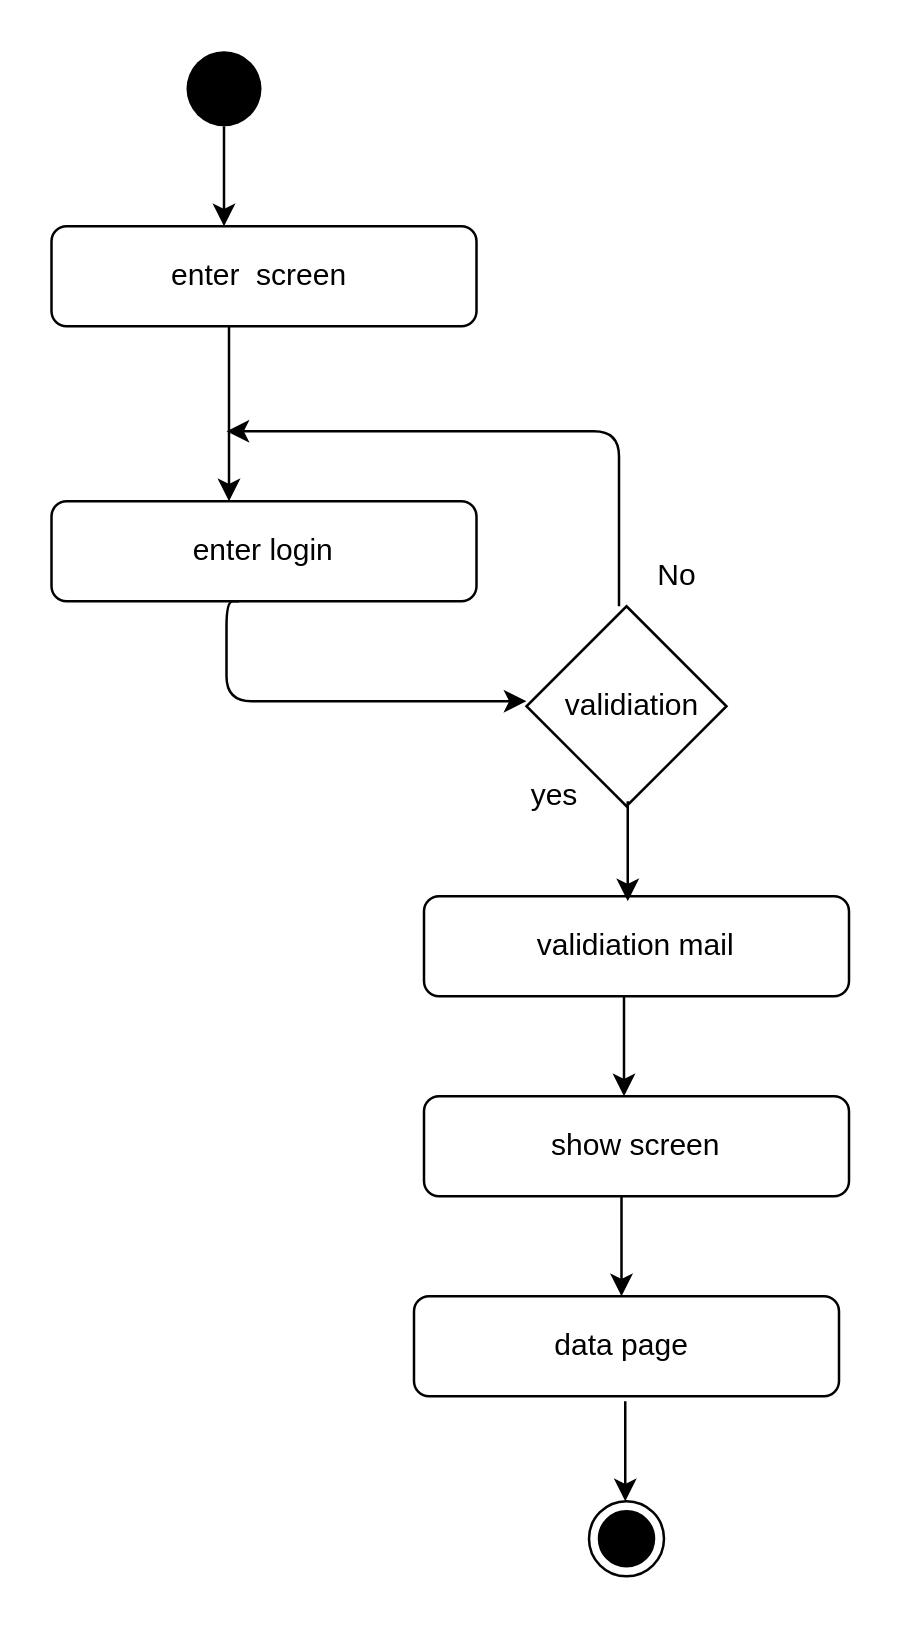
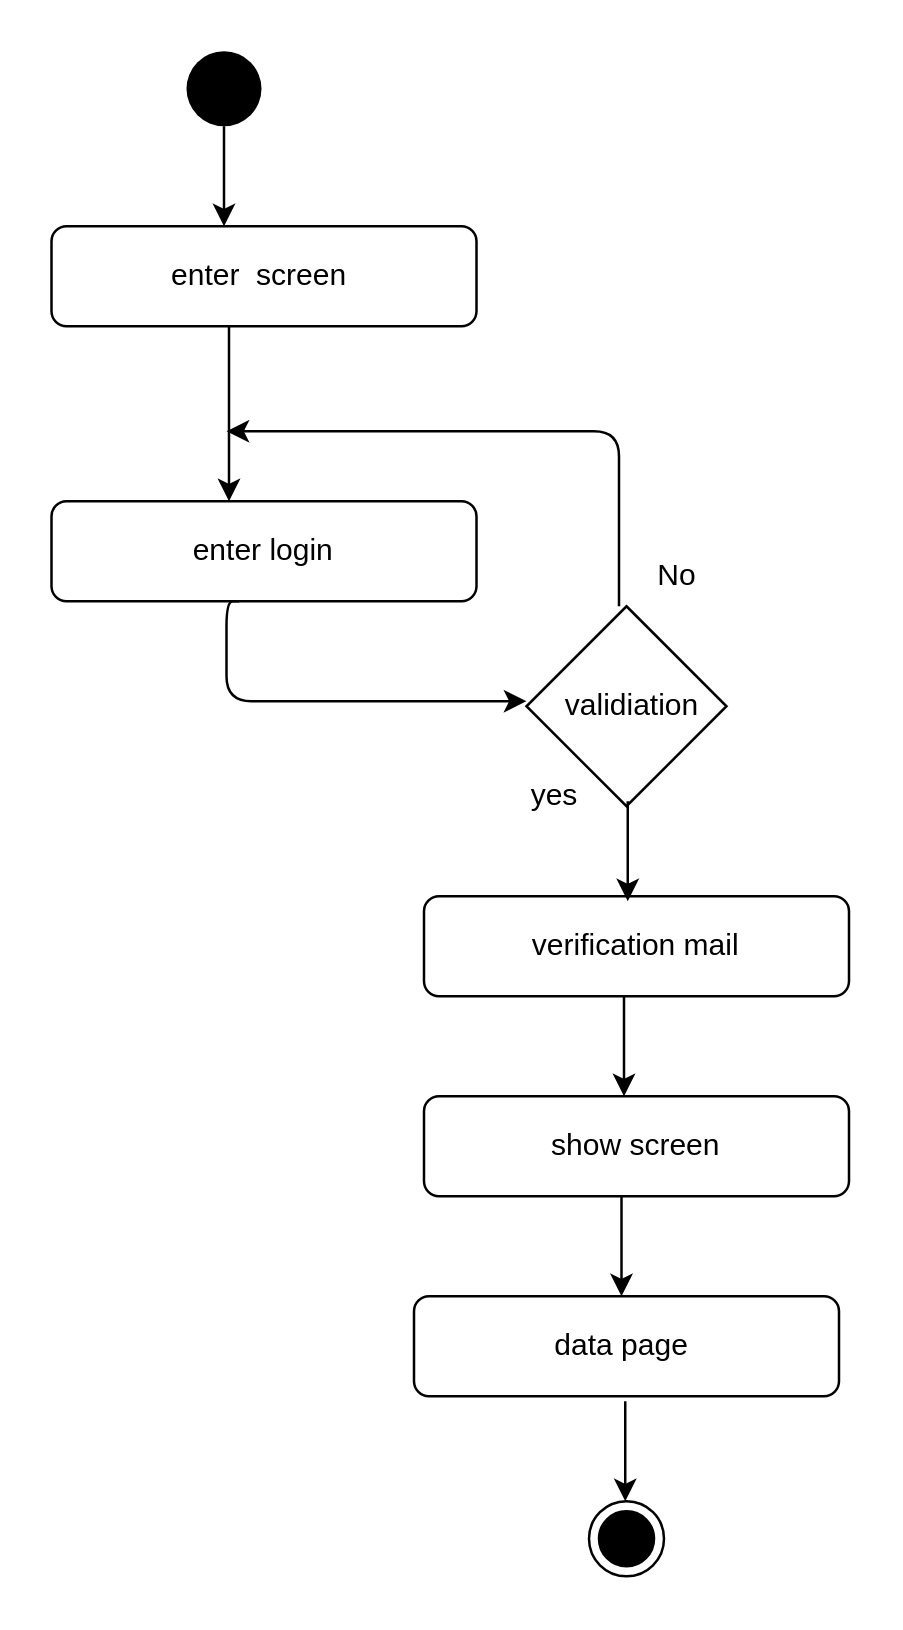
  <mxCell id="0" />
  <mxCell id="1" parent="0" />
  <mxCell id="2" value="" style="ellipse;fillColor=#000000;strokeColor=none;" vertex="1" parent="1"><mxGeometry x="74" y="20" width="30" height="30" as="geometry" /></mxCell>
  <mxCell id="3" value="" style="edgeStyle=segmentEdgeStyle;endArrow=classic;html=1;exitX=0.5;exitY=1;exitDx=0;exitDy=0;" edge="1" parent="1"><mxGeometry width="50" height="50" relative="1" as="geometry"><mxPoint x="89" y="50" as="sourcePoint" /><mxPoint x="89" y="90" as="targetPoint" /></mxGeometry></mxCell>
  <mxCell id="4" value="enter&amp;nbsp; screen&amp;nbsp;" style="shape=ext;rounded=1;html=1;whiteSpace=wrap;" vertex="1" parent="1"><mxGeometry x="20" y="90" width="170" height="40" as="geometry" /></mxCell>
  <mxCell id="5" value="" style="edgeStyle=segmentEdgeStyle;endArrow=classic;html=1;exitX=0.5;exitY=1;exitDx=0;exitDy=0;" edge="1" parent="1"><mxGeometry width="50" height="50" relative="1" as="geometry"><mxPoint x="91" y="130" as="sourcePoint" /><mxPoint x="91" y="200" as="targetPoint" /></mxGeometry></mxCell>
  <mxCell id="6" value="enter login" style="shape=ext;rounded=1;html=1;whiteSpace=wrap;" vertex="1" parent="1"><mxGeometry x="20" y="200" width="170" height="40" as="geometry" /></mxCell>
  <mxCell id="7" value="" style="edgeStyle=segmentEdgeStyle;endArrow=classic;html=1;exitX=0.5;exitY=1;exitDx=0;exitDy=0;" edge="1" parent="1"><mxGeometry width="50" height="50" relative="1" as="geometry"><mxPoint x="95" y="240" as="sourcePoint" /><mxPoint x="210" y="280" as="targetPoint" /><Array as="points"><mxPoint x="90" y="240" /><mxPoint x="90" y="280" /></Array></mxGeometry></mxCell>
  <mxCell id="8" value="" style="rhombus;whiteSpace=wrap;html=1;" vertex="1" parent="1"><mxGeometry x="210" y="242" width="80" height="80" as="geometry" /></mxCell>
  <mxCell id="9" value="validiation" style="text;html=1;align=center;verticalAlign=middle;resizable=0;points=[];autosize=1;" vertex="1" parent="1"><mxGeometry x="217" y="272" width="70" height="20" as="geometry" /></mxCell>
  <mxCell id="10" value="" style="edgeStyle=segmentEdgeStyle;endArrow=classic;html=1;" edge="1" parent="1"><mxGeometry width="50" height="50" relative="1" as="geometry"><mxPoint x="247" y="242" as="sourcePoint" /><mxPoint x="90" y="172" as="targetPoint" /><Array as="points"><mxPoint x="247" y="172" /></Array></mxGeometry></mxCell>
- <mxCell id="11" value="validiation mail" style="shape=ext;rounded=1;html=1;whiteSpace=wrap;" vertex="1" parent="1"><mxGeometry x="169" y="358" width="170" height="40" as="geometry" /></mxCell>
+ <mxCell id="11" value="verification mail" style="shape=ext;rounded=1;html=1;whiteSpace=wrap;" vertex="1" parent="1"><mxGeometry x="169" y="358" width="170" height="40" as="geometry" /></mxCell>
  <mxCell id="12" value="" style="edgeStyle=segmentEdgeStyle;endArrow=classic;html=1;exitX=0.5;exitY=1;exitDx=0;exitDy=0;" edge="1" parent="1"><mxGeometry width="50" height="50" relative="1" as="geometry"><mxPoint x="249" y="398" as="sourcePoint" /><mxPoint x="249" y="438" as="targetPoint" /></mxGeometry></mxCell>
  <mxCell id="13" value="" style="edgeStyle=segmentEdgeStyle;endArrow=classic;html=1;exitX=0.5;exitY=1;exitDx=0;exitDy=0;" edge="1" parent="1"><mxGeometry width="50" height="50" relative="1" as="geometry"><mxPoint x="250.5" y="320" as="sourcePoint" /><mxPoint x="250.5" y="360" as="targetPoint" /></mxGeometry></mxCell>
  <mxCell id="14" value="show screen" style="shape=ext;rounded=1;html=1;whiteSpace=wrap;" vertex="1" parent="1"><mxGeometry x="169" y="438" width="170" height="40" as="geometry" /></mxCell>
  <mxCell id="15" value="data page&amp;nbsp;" style="shape=ext;rounded=1;html=1;whiteSpace=wrap;" vertex="1" parent="1"><mxGeometry x="165" y="518" width="170" height="40" as="geometry" /></mxCell>
  <mxCell id="16" value="" style="edgeStyle=segmentEdgeStyle;endArrow=classic;html=1;exitX=0.5;exitY=1;exitDx=0;exitDy=0;" edge="1" parent="1"><mxGeometry width="50" height="50" relative="1" as="geometry"><mxPoint x="248" y="478" as="sourcePoint" /><mxPoint x="248" y="518" as="targetPoint" /></mxGeometry></mxCell>
  <mxCell id="17" value="" style="ellipse;html=1;shape=endState;fillColor=#000000;strokeColor=#000000;" vertex="1" parent="1"><mxGeometry x="235" y="600" width="30" height="30" as="geometry" /></mxCell>
  <mxCell id="18" value="" style="edgeStyle=segmentEdgeStyle;endArrow=classic;html=1;exitX=0.5;exitY=1;exitDx=0;exitDy=0;" edge="1" parent="1"><mxGeometry width="50" height="50" relative="1" as="geometry"><mxPoint x="249.5" y="560" as="sourcePoint" /><mxPoint x="249.5" y="600" as="targetPoint" /></mxGeometry></mxCell>
  <mxCell id="19" value="No" style="text;html=1;align=center;verticalAlign=middle;resizable=0;points=[];autosize=1;" vertex="1" parent="1"><mxGeometry x="255" y="220" width="30" height="20" as="geometry" /></mxCell>
  <mxCell id="20" value="yes" style="text;html=1;align=center;verticalAlign=middle;resizable=0;points=[];autosize=1;" vertex="1" parent="1"><mxGeometry x="206" y="308" width="30" height="20" as="geometry" /></mxCell>
